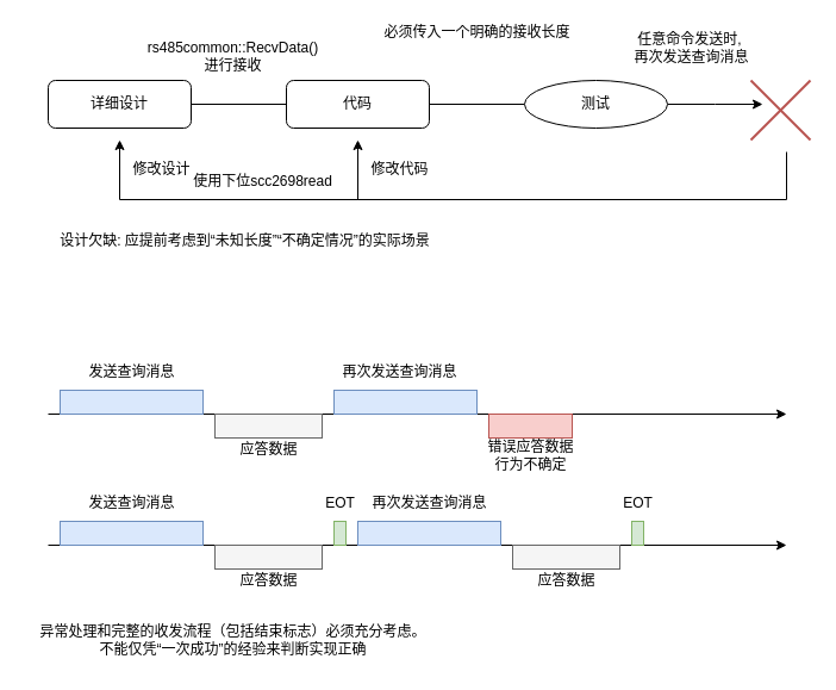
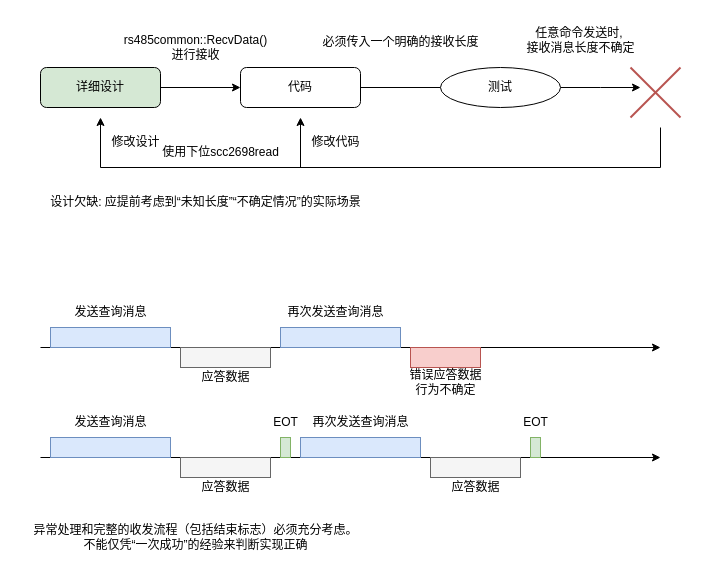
  <mxCell id="0" />
  <mxCell id="1" parent="0" />
- <mxCell id="2" style="edgeStyle=orthogonalEdgeStyle;rounded=0;orthogonalLoop=1;jettySize=auto;html=1;endArrow=none;" parent="1" source="3" target="5" edge="1"><mxGeometry relative="1" as="geometry" /></mxCell>
- <mxCell id="3" value="详细设计" style="rounded=1;whiteSpace=wrap;html=1;" parent="1" vertex="1"><mxGeometry x="40" y="67" width="120" height="40" as="geometry" /></mxCell>
+ <mxCell id="2" style="edgeStyle=orthogonalEdgeStyle;rounded=0;orthogonalLoop=1;jettySize=auto;html=1;" parent="1" source="3" target="5" edge="1"><mxGeometry relative="1" as="geometry" /></mxCell>
+ <mxCell id="3" value="详细设计" style="rounded=1;whiteSpace=wrap;html=1;fillColor=#d5e8d4;" parent="1" vertex="1"><mxGeometry x="40" y="67" width="120" height="40" as="geometry" /></mxCell>
  <mxCell id="4" style="edgeStyle=orthogonalEdgeStyle;rounded=0;orthogonalLoop=1;jettySize=auto;html=1;endArrow=none;" parent="1" source="5" target="7" edge="1"><mxGeometry relative="1" as="geometry" /></mxCell>
  <mxCell id="5" value="代码" style="rounded=1;whiteSpace=wrap;html=1;" parent="1" vertex="1"><mxGeometry x="240" y="67" width="120" height="40" as="geometry" /></mxCell>
  <mxCell id="6" style="edgeStyle=orthogonalEdgeStyle;rounded=0;orthogonalLoop=1;jettySize=auto;html=1;" parent="1" source="7" edge="1"><mxGeometry relative="1" as="geometry"><mxPoint x="640" y="87" as="targetPoint" /></mxGeometry></mxCell>
  <mxCell id="7" value="测试" style="ellipse;whiteSpace=wrap;html=1;" parent="1" vertex="1"><mxGeometry x="440" y="67" width="120" height="40" as="geometry" /></mxCell>
  <mxCell id="8" value="" style="endArrow=none;html=1;rounded=0;fillColor=#f8cecc;strokeColor=#b85450;strokeWidth=2;" parent="1" edge="1"><mxGeometry width="50" height="50" relative="1" as="geometry"><mxPoint x="630" y="117" as="sourcePoint" /><mxPoint x="680" y="67" as="targetPoint" /></mxGeometry></mxCell>
  <mxCell id="9" value="" style="endArrow=none;html=1;rounded=0;fillColor=#f8cecc;strokeColor=#b85450;strokeWidth=2;" parent="1" edge="1"><mxGeometry width="50" height="50" relative="1" as="geometry"><mxPoint x="680" y="117" as="sourcePoint" /><mxPoint x="630" y="67" as="targetPoint" /></mxGeometry></mxCell>
  <mxCell id="10" value="" style="endArrow=classic;html=1;rounded=0;" parent="1" edge="1"><mxGeometry width="50" height="50" relative="1" as="geometry"><mxPoint x="660" y="127" as="sourcePoint" /><mxPoint x="100" y="117" as="targetPoint" /><Array as="points"><mxPoint x="660" y="167" /><mxPoint x="100" y="167" /></Array></mxGeometry></mxCell>
  <mxCell id="11" value="" style="endArrow=classic;html=1;rounded=0;" parent="1" edge="1"><mxGeometry width="50" height="50" relative="1" as="geometry"><mxPoint x="300" y="167" as="sourcePoint" /><mxPoint x="300" y="117" as="targetPoint" /></mxGeometry></mxCell>
  <mxCell id="12" value="修改设计" style="text;html=1;align=center;verticalAlign=middle;resizable=0;points=[];autosize=1;strokeColor=none;fillColor=none;" parent="1" vertex="1"><mxGeometry x="100" y="127" width="70" height="30" as="geometry" /></mxCell>
  <mxCell id="13" value="修改代码" style="text;html=1;align=center;verticalAlign=middle;resizable=0;points=[];autosize=1;strokeColor=none;fillColor=none;" parent="1" vertex="1"><mxGeometry x="300" y="127" width="70" height="30" as="geometry" /></mxCell>
  <mxCell id="14" value="rs485common::RecvData()&lt;div&gt;进行接收&lt;/div&gt;" style="text;html=1;align=center;verticalAlign=middle;resizable=0;points=[];autosize=1;strokeColor=none;fillColor=none;" vertex="1" parent="1"><mxGeometry x="110" y="27" width="170" height="40" as="geometry" /></mxCell>
- <mxCell id="15" value="必须传入一个明确的接收长度" style="text;html=1;align=center;verticalAlign=middle;resizable=0;points=[];autosize=1;strokeColor=none;fillColor=none;" vertex="1" parent="1"><mxGeometry x="310" y="12" width="180" height="30" as="geometry" /></mxCell>
- <mxCell id="16" value="任意命令发送时,&amp;nbsp;&lt;div&gt;再次发送查询消息&lt;/div&gt;" style="text;html=1;align=center;verticalAlign=middle;resizable=0;points=[];autosize=1;strokeColor=none;fillColor=none;" vertex="1" parent="1"><mxGeometry x="515" y="20" width="130" height="40" as="geometry" /></mxCell>
+ <mxCell id="15" value="必须传入一个明确的接收长度" style="text;html=1;align=center;verticalAlign=middle;resizable=0;points=[];autosize=1;strokeColor=none;fillColor=none;" vertex="1" parent="1"><mxGeometry x="310" y="27" width="180" height="30" as="geometry" /></mxCell>
+ <mxCell id="16" value="任意命令发送时,&amp;nbsp;&lt;div&gt;接收消息长度不确定&lt;/div&gt;" style="text;html=1;align=center;verticalAlign=middle;resizable=0;points=[];autosize=1;strokeColor=none;fillColor=none;" vertex="1" parent="1"><mxGeometry x="515" y="20" width="130" height="40" as="geometry" /></mxCell>
  <mxCell id="17" value="使用下位scc2698read" style="text;html=1;align=center;verticalAlign=middle;resizable=0;points=[];autosize=1;strokeColor=none;fillColor=none;" vertex="1" parent="1"><mxGeometry x="150" y="137" width="140" height="30" as="geometry" /></mxCell>
  <mxCell id="18" value="设计欠缺:&amp;nbsp;应提前考虑到“未知长度”“不确定情况”的实际场景" style="text;html=1;align=center;verticalAlign=middle;resizable=0;points=[];autosize=1;strokeColor=none;fillColor=none;" vertex="1" parent="1"><mxGeometry x="40" y="187" width="330" height="30" as="geometry" /></mxCell>
  <mxCell id="19" value="" style="endArrow=classic;html=1;rounded=0;" edge="1" parent="1"><mxGeometry width="50" height="50" relative="1" as="geometry"><mxPoint x="40" y="347" as="sourcePoint" /><mxPoint x="660" y="347" as="targetPoint" /></mxGeometry></mxCell>
  <mxCell id="20" value="" style="rounded=0;whiteSpace=wrap;html=1;fillColor=#dae8fc;strokeColor=#6c8ebf;" vertex="1" parent="1"><mxGeometry x="50" y="327" width="120" height="20" as="geometry" /></mxCell>
  <mxCell id="21" value="" style="rounded=0;whiteSpace=wrap;html=1;fillColor=#f5f5f5;fontColor=#333333;strokeColor=#666666;" vertex="1" parent="1"><mxGeometry x="180" y="347" width="90" height="20" as="geometry" /></mxCell>
  <mxCell id="22" value="" style="rounded=0;whiteSpace=wrap;html=1;fillColor=#dae8fc;strokeColor=#6c8ebf;" vertex="1" parent="1"><mxGeometry x="280" y="327" width="120" height="20" as="geometry" /></mxCell>
  <mxCell id="23" value="" style="rounded=0;whiteSpace=wrap;html=1;fillColor=#f8cecc;strokeColor=#b85450;" vertex="1" parent="1"><mxGeometry x="410" y="347" width="70" height="20" as="geometry" /></mxCell>
  <mxCell id="24" value="" style="endArrow=classic;html=1;rounded=0;" edge="1" parent="1"><mxGeometry width="50" height="50" relative="1" as="geometry"><mxPoint x="40" y="457" as="sourcePoint" /><mxPoint x="660" y="457" as="targetPoint" /></mxGeometry></mxCell>
  <mxCell id="25" value="" style="rounded=0;whiteSpace=wrap;html=1;fillColor=#dae8fc;strokeColor=#6c8ebf;" vertex="1" parent="1"><mxGeometry x="50" y="437" width="120" height="20" as="geometry" /></mxCell>
  <mxCell id="26" value="" style="rounded=0;whiteSpace=wrap;html=1;fillColor=#f5f5f5;fontColor=#333333;strokeColor=#666666;" vertex="1" parent="1"><mxGeometry x="180" y="457" width="90" height="20" as="geometry" /></mxCell>
  <mxCell id="27" value="" style="rounded=0;whiteSpace=wrap;html=1;fillColor=#dae8fc;strokeColor=#6c8ebf;" vertex="1" parent="1"><mxGeometry x="300" y="437" width="120" height="20" as="geometry" /></mxCell>
  <mxCell id="28" value="" style="rounded=0;whiteSpace=wrap;html=1;fillColor=#d5e8d4;strokeColor=#82b366;" vertex="1" parent="1"><mxGeometry x="280" y="437" width="10" height="20" as="geometry" /></mxCell>
  <mxCell id="29" value="" style="rounded=0;whiteSpace=wrap;html=1;fillColor=#f5f5f5;fontColor=#333333;strokeColor=#666666;" vertex="1" parent="1"><mxGeometry x="430" y="457" width="90" height="20" as="geometry" /></mxCell>
  <mxCell id="30" value="" style="rounded=0;whiteSpace=wrap;html=1;fillColor=#d5e8d4;strokeColor=#82b366;" vertex="1" parent="1"><mxGeometry x="530" y="437" width="10" height="20" as="geometry" /></mxCell>
  <mxCell id="31" value="EOT" style="text;html=1;align=center;verticalAlign=middle;resizable=0;points=[];autosize=1;strokeColor=none;fillColor=none;" vertex="1" parent="1"><mxGeometry x="260" y="407" width="50" height="30" as="geometry" /></mxCell>
  <mxCell id="32" value="EOT" style="text;html=1;align=center;verticalAlign=middle;resizable=0;points=[];autosize=1;strokeColor=none;fillColor=none;" vertex="1" parent="1"><mxGeometry x="510" y="407" width="50" height="30" as="geometry" /></mxCell>
  <mxCell id="33" value="发送查询消息" style="text;html=1;align=center;verticalAlign=middle;resizable=0;points=[];autosize=1;strokeColor=none;fillColor=none;" vertex="1" parent="1"><mxGeometry x="60" y="297" width="100" height="30" as="geometry" /></mxCell>
  <mxCell id="34" value="应答数据" style="text;html=1;align=center;verticalAlign=middle;resizable=0;points=[];autosize=1;strokeColor=none;fillColor=none;" vertex="1" parent="1"><mxGeometry x="190" y="362" width="70" height="30" as="geometry" /></mxCell>
  <mxCell id="35" value="再次发送查询消息" style="text;html=1;align=center;verticalAlign=middle;resizable=0;points=[];autosize=1;strokeColor=none;fillColor=none;" vertex="1" parent="1"><mxGeometry x="275" y="297" width="120" height="30" as="geometry" /></mxCell>
  <mxCell id="36" value="错误应答数据&lt;div&gt;行为不确定&lt;/div&gt;" style="text;html=1;align=center;verticalAlign=middle;resizable=0;points=[];autosize=1;strokeColor=none;fillColor=none;" vertex="1" parent="1"><mxGeometry x="395" y="362" width="100" height="40" as="geometry" /></mxCell>
  <mxCell id="37" value="发送查询消息" style="text;html=1;align=center;verticalAlign=middle;resizable=0;points=[];autosize=1;strokeColor=none;fillColor=none;" vertex="1" parent="1"><mxGeometry x="60" y="407" width="100" height="30" as="geometry" /></mxCell>
  <mxCell id="38" value="应答数据" style="text;html=1;align=center;verticalAlign=middle;resizable=0;points=[];autosize=1;strokeColor=none;fillColor=none;" vertex="1" parent="1"><mxGeometry x="190" y="472" width="70" height="30" as="geometry" /></mxCell>
  <mxCell id="39" value="再次发送查询消息" style="text;html=1;align=center;verticalAlign=middle;resizable=0;points=[];autosize=1;strokeColor=none;fillColor=none;" vertex="1" parent="1"><mxGeometry x="300" y="407" width="120" height="30" as="geometry" /></mxCell>
  <mxCell id="40" value="应答数据" style="text;html=1;align=center;verticalAlign=middle;resizable=0;points=[];autosize=1;strokeColor=none;fillColor=none;" vertex="1" parent="1"><mxGeometry x="440" y="472" width="70" height="30" as="geometry" /></mxCell>
  <mxCell id="41" value="&lt;div&gt;异常处理和完整的收发流程（包括结束标志）必须充分考虑。&lt;/div&gt;&lt;div&gt;不能仅凭“一次成功”的经验来判断实现正确&lt;/div&gt;" style="text;html=1;align=center;verticalAlign=middle;resizable=0;points=[];autosize=1;strokeColor=none;fillColor=none;" vertex="1" parent="1"><mxGeometry x="20" y="517" width="350" height="40" as="geometry" /></mxCell>
